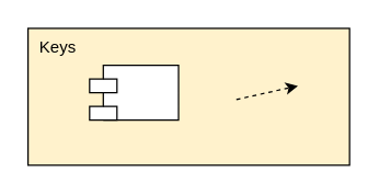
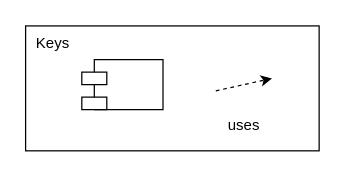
  <mxCell id="0" />
  <mxCell id="1" parent="0" />
  <mxCell id="2" value="" style="group" vertex="1" connectable="0" parent="1"><mxGeometry x="20" y="20" width="235" height="100" as="geometry" /></mxCell>
- <mxCell id="3" value="&amp;nbsp; Keys" style="rounded=0;whiteSpace=wrap;html=1;align=left;verticalAlign=top;fillColor=#fff2cc;" vertex="1" parent="2"><mxGeometry width="235" height="100" as="geometry" /></mxCell>
+ <mxCell id="3" value="&amp;nbsp; Keys" style="rounded=0;whiteSpace=wrap;html=1;align=left;verticalAlign=top;" vertex="1" parent="2"><mxGeometry width="235" height="100" as="geometry" /></mxCell>
  <mxCell id="4" value="" style="endArrow=classic;html=1;exitX=1;exitY=0.5;exitDx=0;exitDy=0;startArrow=none;startFill=0;endFill=1;dashed=1;" edge="1" parent="2"><mxGeometry width="50" height="50" relative="1" as="geometry"><mxPoint x="152.25" y="52" as="sourcePoint" /><mxPoint x="197.25" y="42" as="targetPoint" /></mxGeometry></mxCell>
+ <mxCell id="5" value="uses" style="text;html=1;strokeColor=none;fillColor=none;align=center;verticalAlign=middle;whiteSpace=wrap;rounded=0;" vertex="1" parent="2"><mxGeometry x="145" y="70" width="59.5" height="20" as="geometry" /></mxCell>
  <mxCell id="6" value="" style="shape=module;align=left;spacingLeft=20;align=center;verticalAlign=top;" vertex="1" parent="2"><mxGeometry x="45" y="27" width="65" height="40" as="geometry" /></mxCell>
